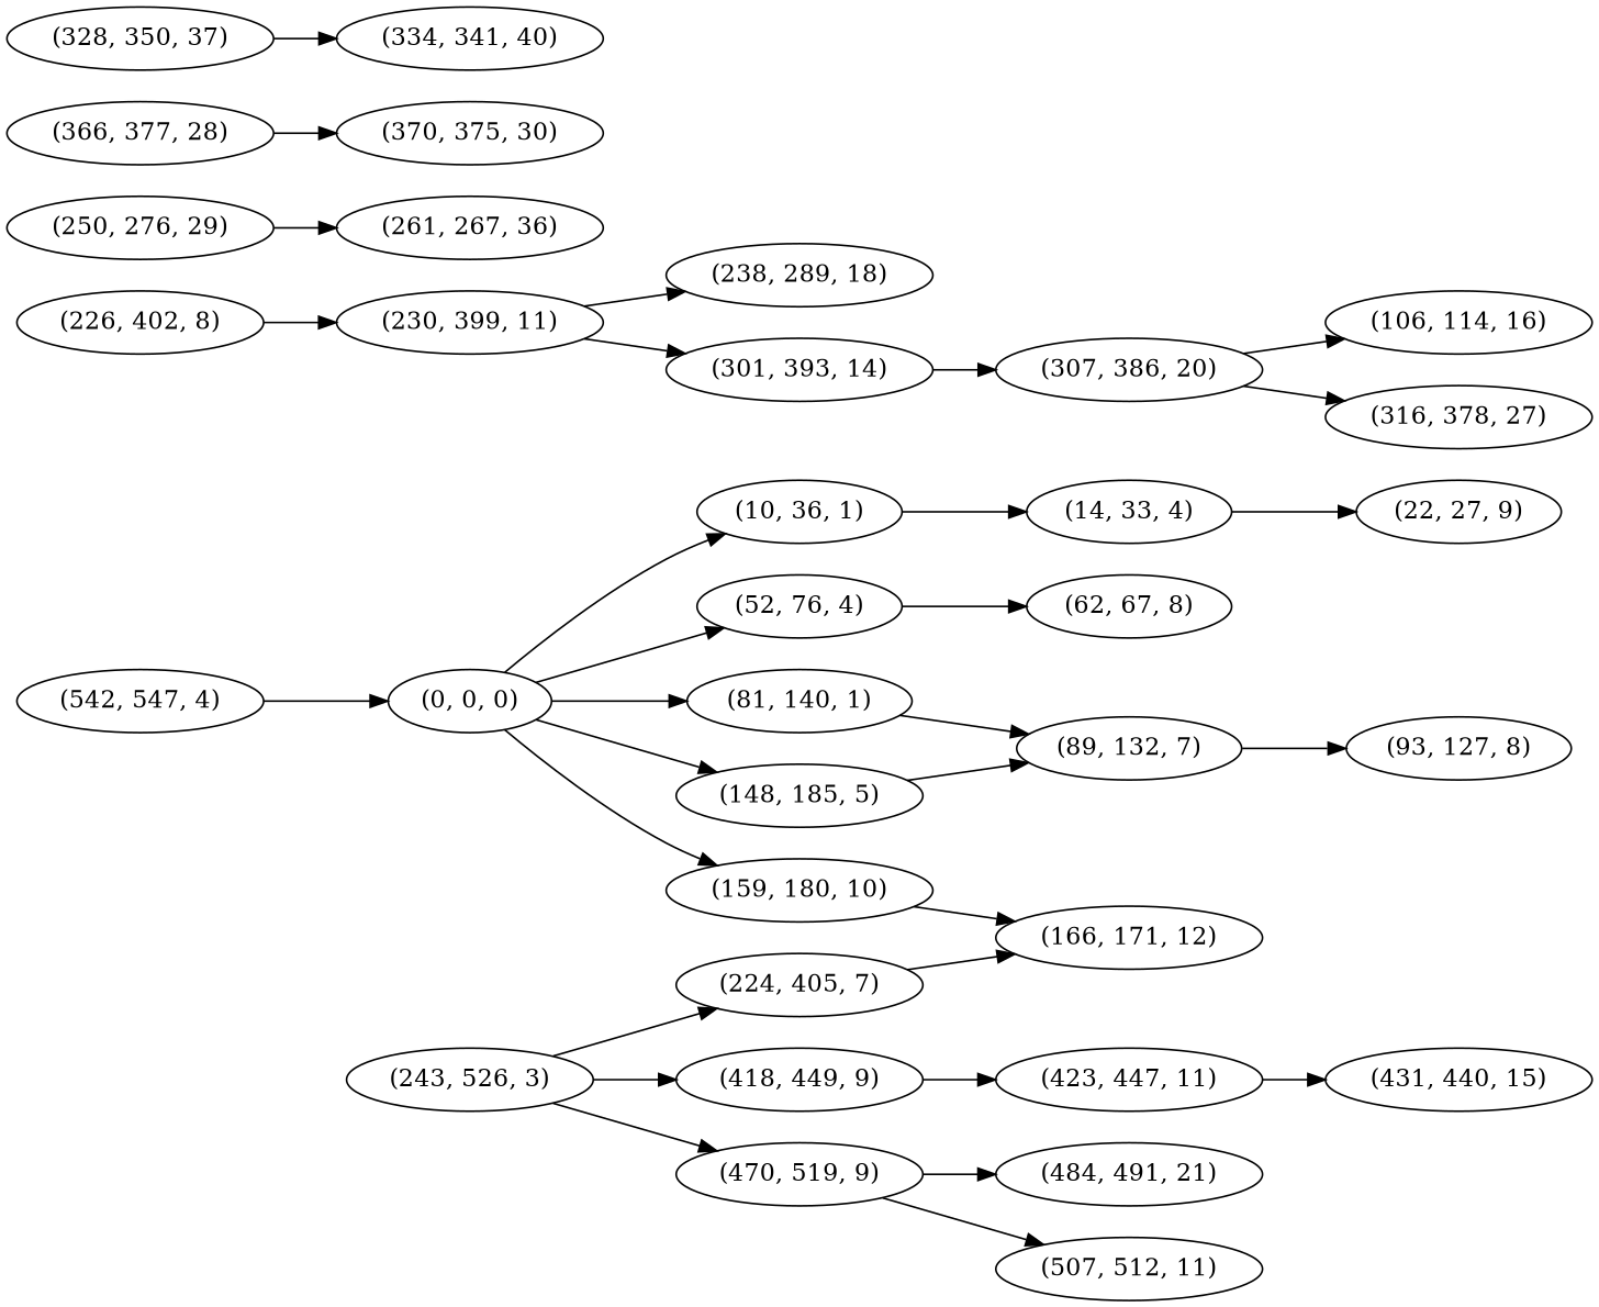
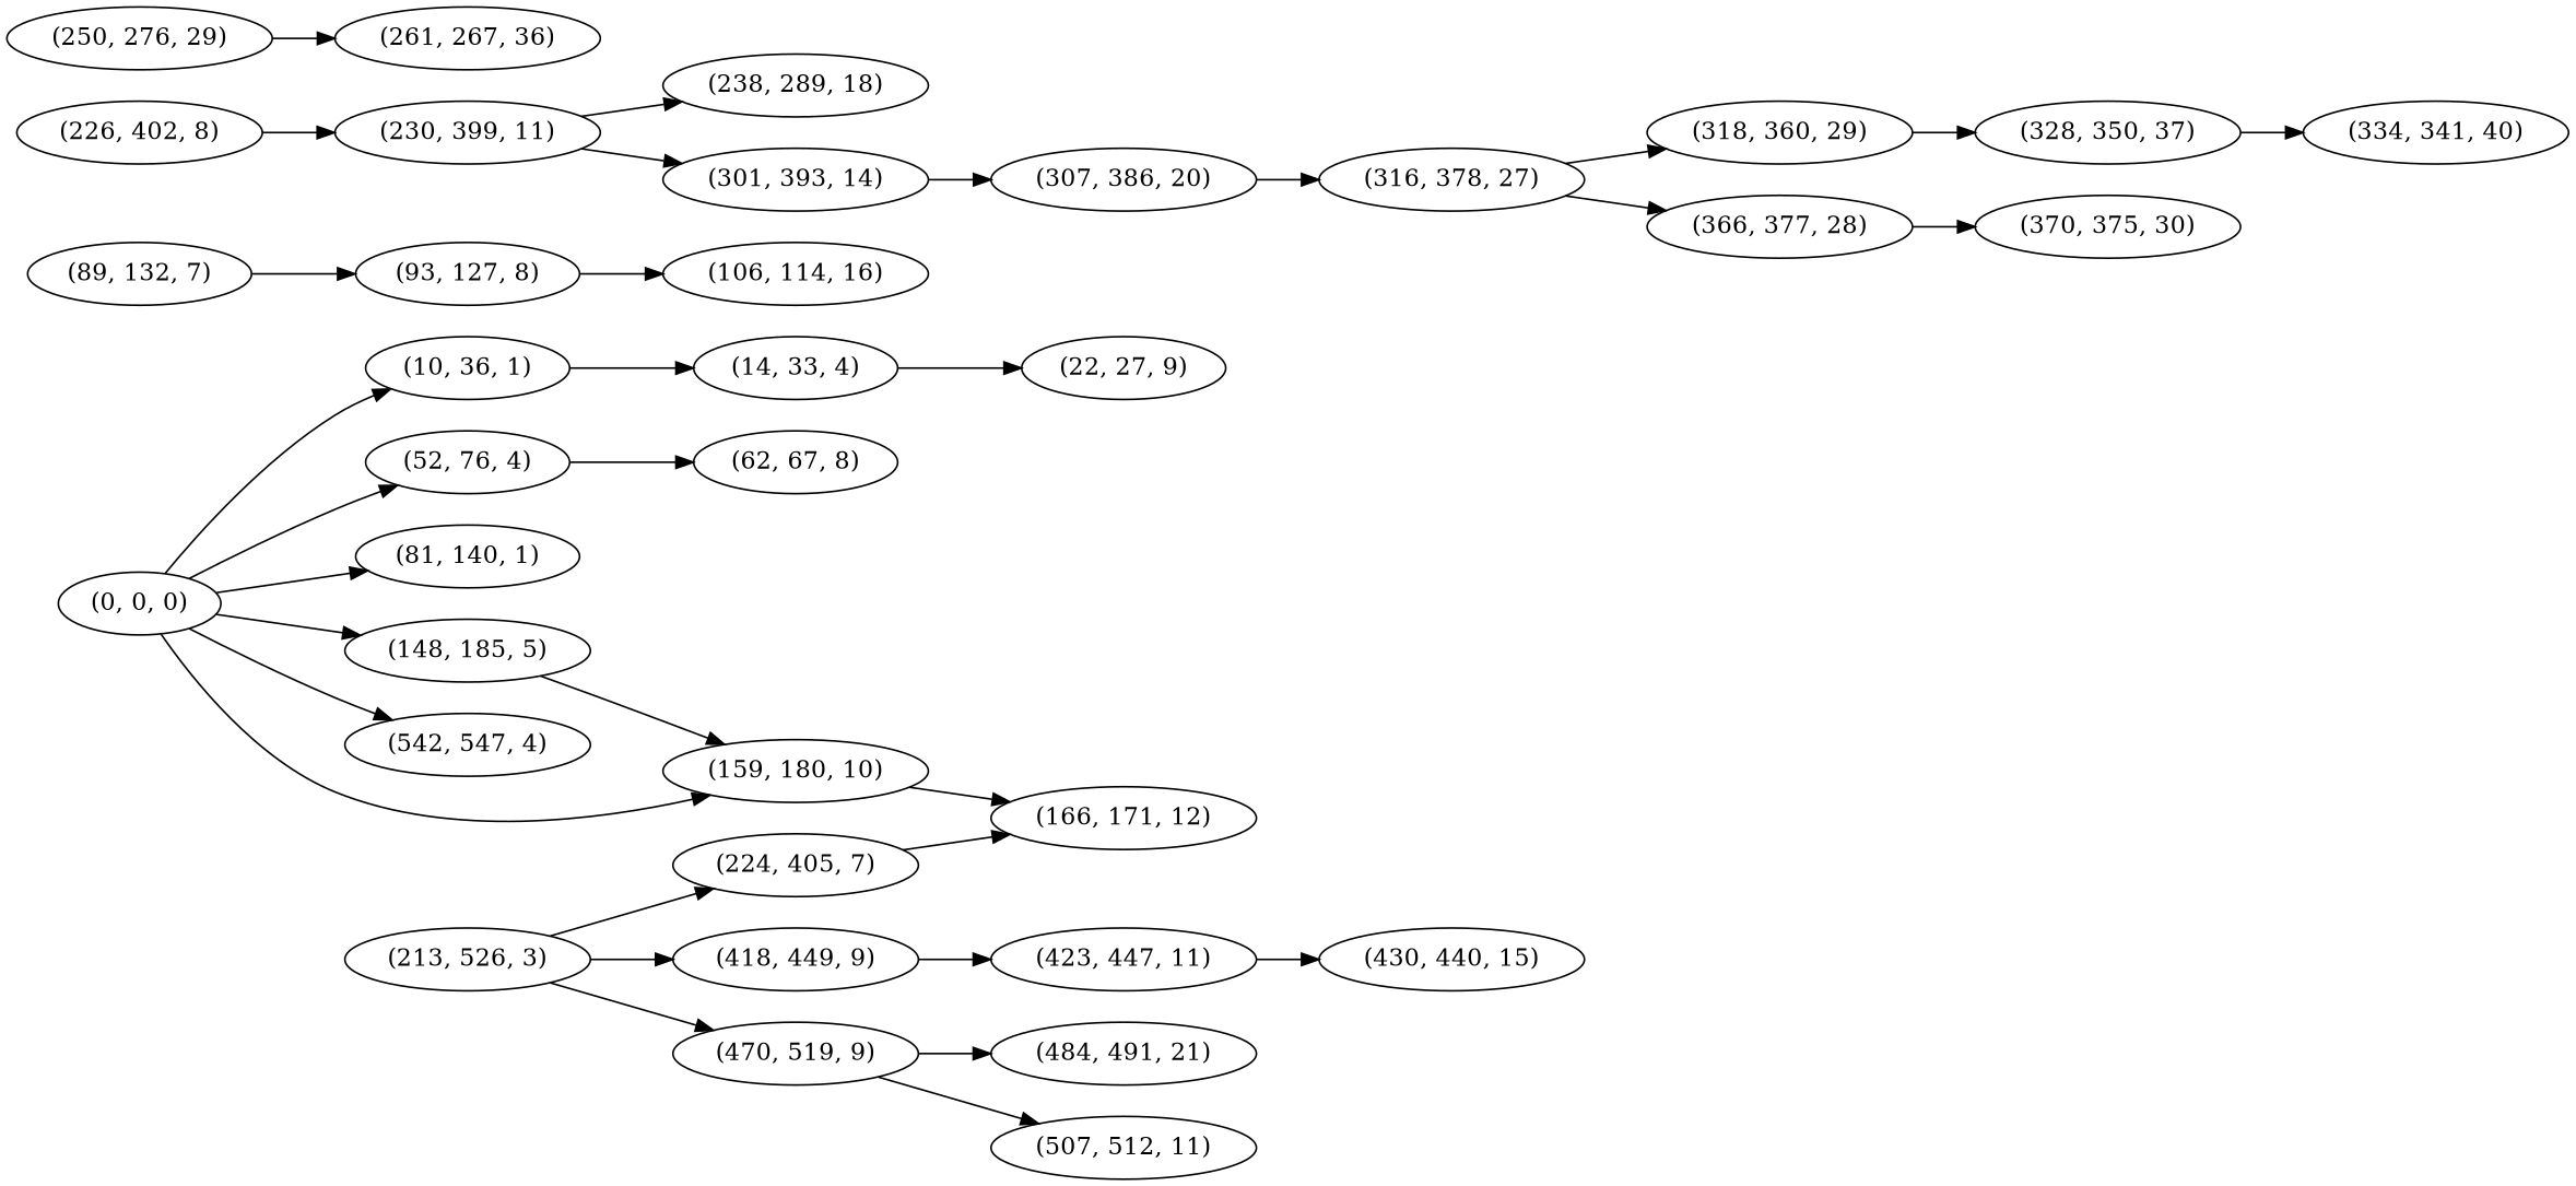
  digraph {
    rankdir=LR
    "(0, 0, 0)"
    "(10, 36, 1)"
    "(52, 76, 4)"
    "(81, 140, 1)"
    "(148, 185, 5)"
    "(542, 547, 4)"
    "(159, 180, 10)"
    "(14, 33, 4)"
    "(62, 67, 8)"
    "(89, 132, 7)"
-   "(213, 526, 3)" [label="(243, 526, 3)"]
+   "(213, 526, 3)"
    "(224, 405, 7)"
    "(418, 449, 9)"
    "(470, 519, 9)"
    "(22, 27, 9)"
    "(93, 127, 8)"
    "(106, 114, 16)"
    "(166, 171, 12)"
    "(423, 447, 11)"
    "(484, 491, 21)"
    "(507, 512, 11)"
    "(226, 402, 8)"
    "(230, 399, 11)"
    "(238, 289, 18)"
    "(301, 393, 14)"
    "(307, 386, 20)"
    "(250, 276, 29)"
    "(261, 267, 36)"
    "(316, 378, 27)"
+   "(318, 360, 29)"
    "(366, 377, 28)"
    "(328, 350, 37)"
    "(370, 375, 30)"
    "(334, 341, 40)"
-   "(430, 440, 15)" [label="(431, 440, 15)"]
+   "(430, 440, 15)"
    "(0, 0, 0)" -> "(10, 36, 1)"
    "(0, 0, 0)" -> "(52, 76, 4)"
    "(0, 0, 0)" -> "(81, 140, 1)"
    "(0, 0, 0)" -> "(148, 185, 5)"
-   "(542, 547, 4)" -> "(0, 0, 0)"
+   "(0, 0, 0)" -> "(542, 547, 4)"
    "(0, 0, 0)" -> "(159, 180, 10)"
    "(10, 36, 1)" -> "(14, 33, 4)"
    "(52, 76, 4)" -> "(62, 67, 8)"
-   "(81, 140, 1)" -> "(89, 132, 7)"
-   "(148, 185, 5)" -> "(89, 132, 7)"
+   "(148, 185, 5)" -> "(159, 180, 10)"
    "(159, 180, 10)" -> "(166, 171, 12)"
    "(14, 33, 4)" -> "(22, 27, 9)"
    "(89, 132, 7)" -> "(93, 127, 8)"
    "(213, 526, 3)" -> "(224, 405, 7)"
    "(213, 526, 3)" -> "(418, 449, 9)"
    "(213, 526, 3)" -> "(470, 519, 9)"
    "(224, 405, 7)" -> "(166, 171, 12)"
    "(418, 449, 9)" -> "(423, 447, 11)"
    "(470, 519, 9)" -> "(484, 491, 21)"
    "(470, 519, 9)" -> "(507, 512, 11)"
-   "(307, 386, 20)" -> "(106, 114, 16)"
+   "(93, 127, 8)" -> "(106, 114, 16)"
    "(423, 447, 11)" -> "(430, 440, 15)"
    "(226, 402, 8)" -> "(230, 399, 11)"
    "(230, 399, 11)" -> "(238, 289, 18)"
    "(230, 399, 11)" -> "(301, 393, 14)"
    "(301, 393, 14)" -> "(307, 386, 20)"
    "(307, 386, 20)" -> "(316, 378, 27)"
    "(250, 276, 29)" -> "(261, 267, 36)"
+   "(316, 378, 27)" -> "(318, 360, 29)"
+   "(316, 378, 27)" -> "(366, 377, 28)"
+   "(318, 360, 29)" -> "(328, 350, 37)"
    "(366, 377, 28)" -> "(370, 375, 30)"
    "(328, 350, 37)" -> "(334, 341, 40)"
  }
